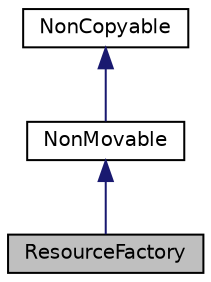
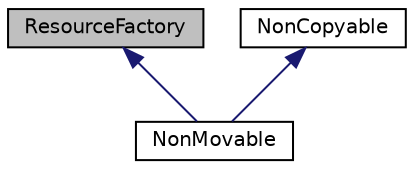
  digraph {
    node [color=black fillcolor=white fontname=Helvetica fontsize=10 shape=record style=filled]
    edge [color=midnightblue dir=back fontname=Helvetica fontsize=10 labelfontname=Helvetica labelfontsize=10 style=solid]
    n1 [fillcolor=grey75 fontcolor=black height=0.2 label=ResourceFactory width=0.4]
    n2 [height=0.2 label=NonCopyable width=0.4]
    n3 [height=0.2 label=NonMovable width=0.4]
    n2 -> n3
-   n3 -> n1
+   n1 -> n3
  }
